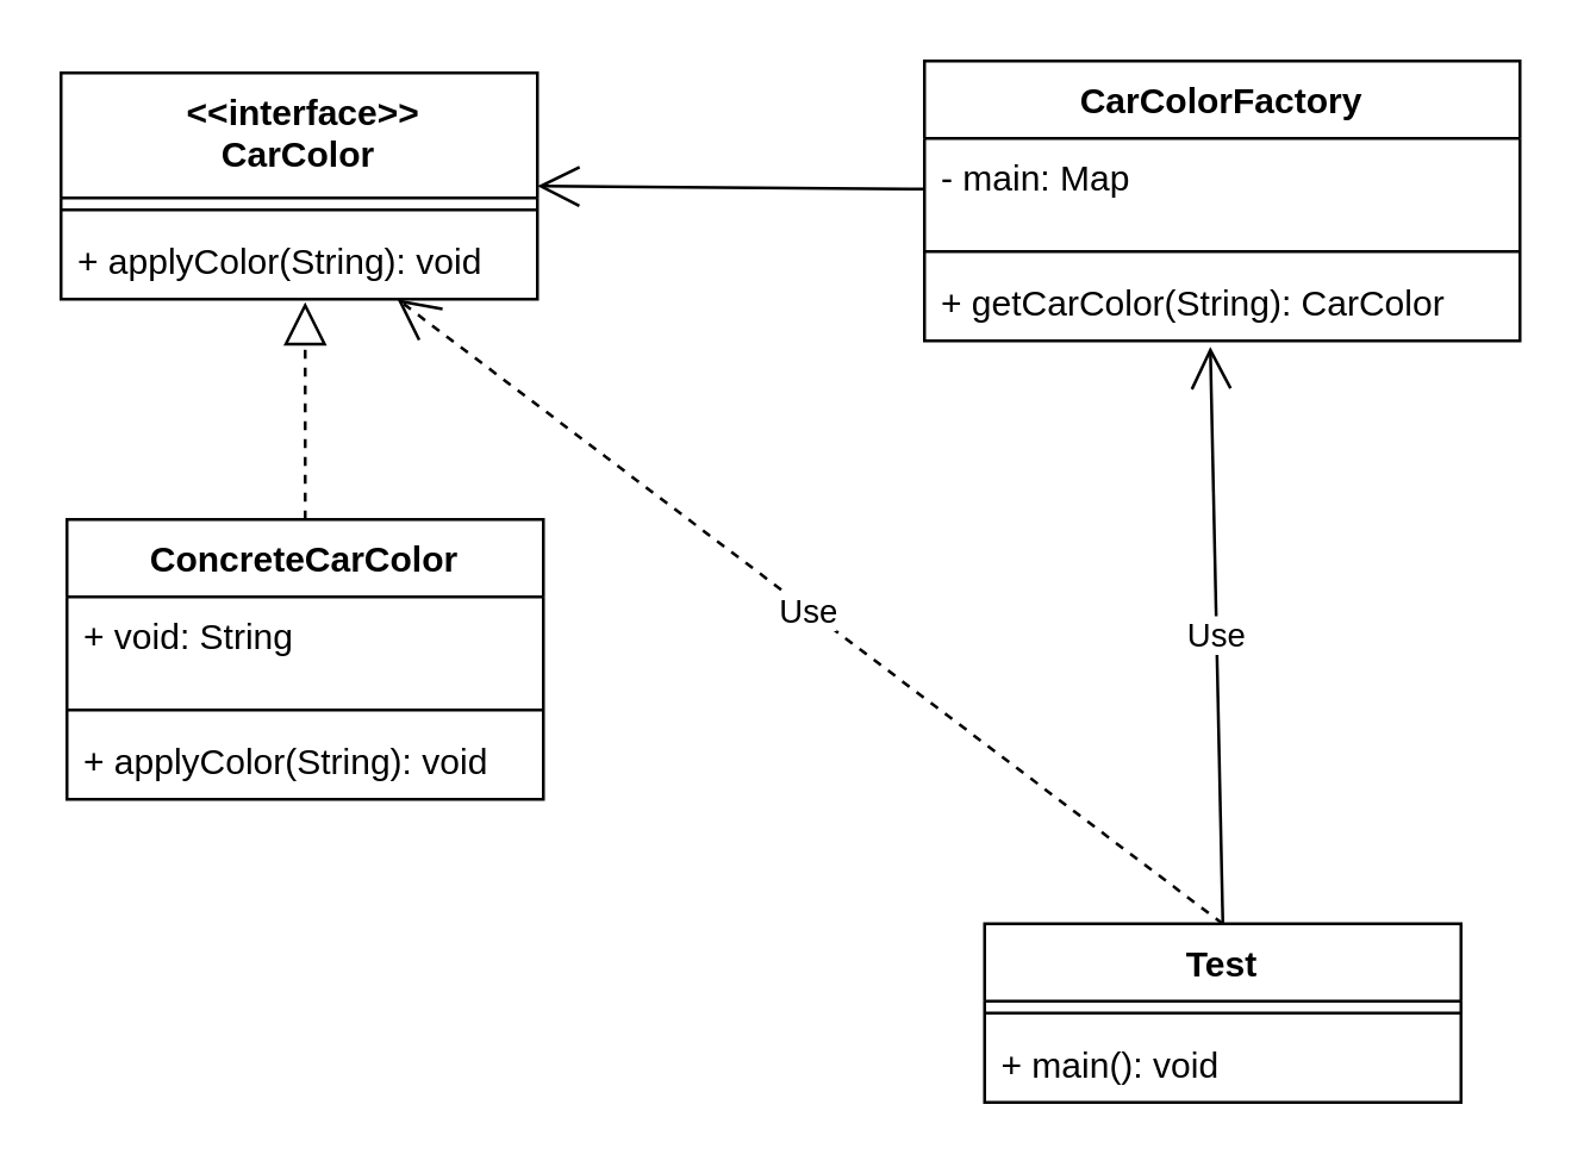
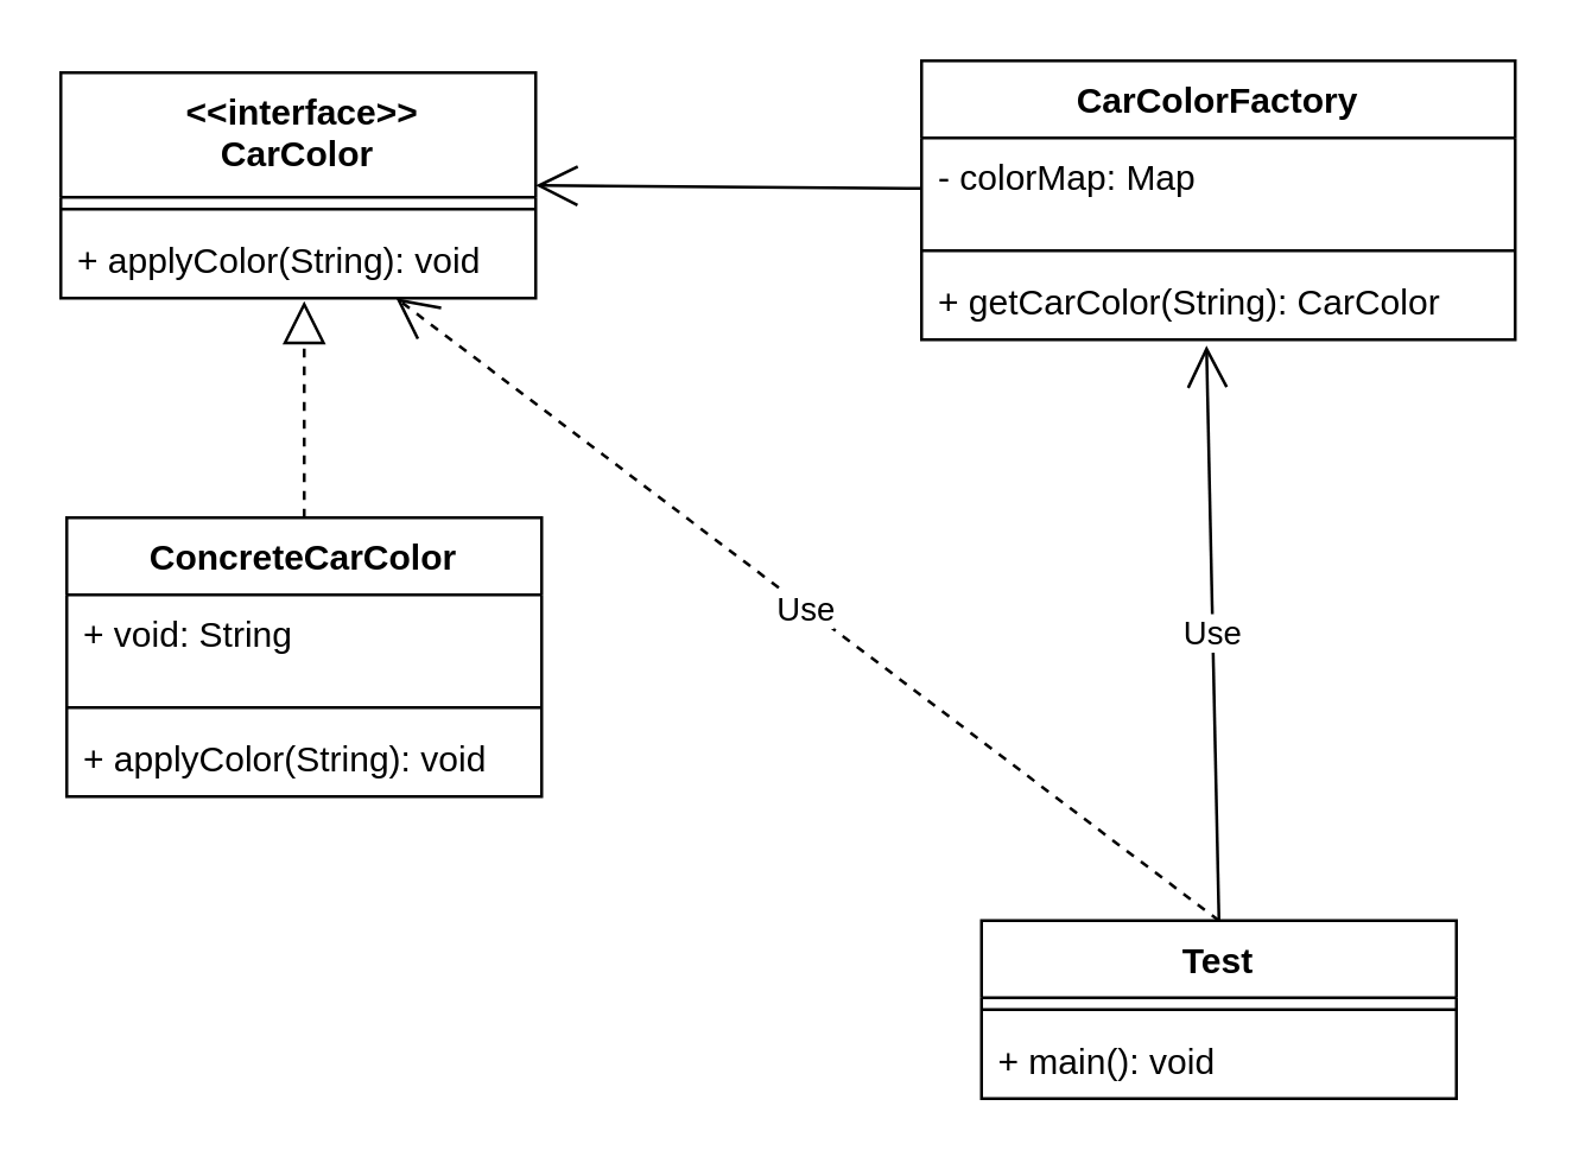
  <mxCell id="0" />
  <mxCell id="1" parent="0" />
  <mxCell id="2" value=" &lt;&lt;interface&gt;&gt;&#10;CarColor" style="swimlane;fontStyle=1;align=center;verticalAlign=top;childLayout=stackLayout;horizontal=1;startSize=42;horizontalStack=0;resizeParent=1;resizeParentMax=0;resizeLast=0;collapsible=1;marginBottom=0;" vertex="1" parent="1"><mxGeometry x="20" y="24" width="160" height="76" as="geometry" /></mxCell>
  <mxCell id="3" value="" style="line;strokeWidth=1;fillColor=none;align=left;verticalAlign=middle;spacingTop=-1;spacingLeft=3;spacingRight=3;rotatable=0;labelPosition=right;points=[];portConstraint=eastwest;" vertex="1" parent="2"><mxGeometry y="42" width="160" height="8" as="geometry" /></mxCell>
  <mxCell id="4" value="+ applyColor(String): void" style="text;strokeColor=none;fillColor=none;align=left;verticalAlign=top;spacingLeft=4;spacingRight=4;overflow=hidden;rotatable=0;points=[[0,0.5],[1,0.5]];portConstraint=eastwest;" vertex="1" parent="2"><mxGeometry y="50" width="160" height="26" as="geometry" /></mxCell>
  <mxCell id="5" value="ConcreteCarColor" style="swimlane;fontStyle=1;align=center;verticalAlign=top;childLayout=stackLayout;horizontal=1;startSize=26;horizontalStack=0;resizeParent=1;resizeParentMax=0;resizeLast=0;collapsible=1;marginBottom=0;" vertex="1" parent="1"><mxGeometry x="22" y="174" width="160" height="94" as="geometry" /></mxCell>
  <mxCell id="6" value="+ void: String" style="text;strokeColor=none;fillColor=none;align=left;verticalAlign=top;spacingLeft=4;spacingRight=4;overflow=hidden;rotatable=0;points=[[0,0.5],[1,0.5]];portConstraint=eastwest;" vertex="1" parent="5"><mxGeometry y="26" width="160" height="34" as="geometry" /></mxCell>
  <mxCell id="7" value="" style="line;strokeWidth=1;fillColor=none;align=left;verticalAlign=middle;spacingTop=-1;spacingLeft=3;spacingRight=3;rotatable=0;labelPosition=right;points=[];portConstraint=eastwest;" vertex="1" parent="5"><mxGeometry y="60" width="160" height="8" as="geometry" /></mxCell>
  <mxCell id="8" value="+ applyColor(String): void" style="text;strokeColor=none;fillColor=none;align=left;verticalAlign=top;spacingLeft=4;spacingRight=4;overflow=hidden;rotatable=0;points=[[0,0.5],[1,0.5]];portConstraint=eastwest;" vertex="1" parent="5"><mxGeometry y="68" width="160" height="26" as="geometry" /></mxCell>
  <mxCell id="9" value="" style="endArrow=block;dashed=1;endFill=0;endSize=12;html=1;exitX=0.5;exitY=0;exitDx=0;exitDy=0;" edge="1" parent="1" source="5"><mxGeometry width="160" relative="1" as="geometry"><mxPoint x="-90" y="294" as="sourcePoint" /><mxPoint x="102" y="101" as="targetPoint" /></mxGeometry></mxCell>
  <mxCell id="10" value="CarColorFactory" style="swimlane;fontStyle=1;align=center;verticalAlign=top;childLayout=stackLayout;horizontal=1;startSize=26;horizontalStack=0;resizeParent=1;resizeParentMax=0;resizeLast=0;collapsible=1;marginBottom=0;" vertex="1" parent="1"><mxGeometry x="310" y="20" width="200" height="94" as="geometry" /></mxCell>
- <mxCell id="11" value="- main: Map" style="text;strokeColor=none;fillColor=none;align=left;verticalAlign=top;spacingLeft=4;spacingRight=4;overflow=hidden;rotatable=0;points=[[0,0.5],[1,0.5]];portConstraint=eastwest;" vertex="1" parent="10"><mxGeometry y="26" width="200" height="34" as="geometry" /></mxCell>
+ <mxCell id="11" value="- colorMap: Map" style="text;strokeColor=none;fillColor=none;align=left;verticalAlign=top;spacingLeft=4;spacingRight=4;overflow=hidden;rotatable=0;points=[[0,0.5],[1,0.5]];portConstraint=eastwest;" vertex="1" parent="10"><mxGeometry y="26" width="200" height="34" as="geometry" /></mxCell>
  <mxCell id="12" value="" style="line;strokeWidth=1;fillColor=none;align=left;verticalAlign=middle;spacingTop=-1;spacingLeft=3;spacingRight=3;rotatable=0;labelPosition=right;points=[];portConstraint=eastwest;" vertex="1" parent="10"><mxGeometry y="60" width="200" height="8" as="geometry" /></mxCell>
  <mxCell id="13" value="+ getCarColor(String): CarColor" style="text;strokeColor=none;fillColor=none;align=left;verticalAlign=top;spacingLeft=4;spacingRight=4;overflow=hidden;rotatable=0;points=[[0,0.5],[1,0.5]];portConstraint=eastwest;" vertex="1" parent="10"><mxGeometry y="68" width="200" height="26" as="geometry" /></mxCell>
  <mxCell id="14" value="" style="endArrow=open;endFill=1;endSize=12;html=1;rounded=0;entryX=1;entryY=0.5;entryDx=0;entryDy=0;exitX=0;exitY=0.5;exitDx=0;exitDy=0;" edge="1" parent="1" source="11" target="2"><mxGeometry width="160" relative="1" as="geometry"><mxPoint x="130" y="324" as="sourcePoint" /><mxPoint x="290" y="324" as="targetPoint" /></mxGeometry></mxCell>
  <mxCell id="15" value="Test" style="swimlane;fontStyle=1;align=center;verticalAlign=top;childLayout=stackLayout;horizontal=1;startSize=26;horizontalStack=0;resizeParent=1;resizeParentMax=0;resizeLast=0;collapsible=1;marginBottom=0;" vertex="1" parent="1"><mxGeometry x="330.2" y="309.82" width="160" height="60" as="geometry" /></mxCell>
  <mxCell id="16" value="" style="line;strokeWidth=1;fillColor=none;align=left;verticalAlign=middle;spacingTop=-1;spacingLeft=3;spacingRight=3;rotatable=0;labelPosition=right;points=[];portConstraint=eastwest;" vertex="1" parent="15"><mxGeometry y="26" width="160" height="8" as="geometry" /></mxCell>
  <mxCell id="17" value="+ main(): void" style="text;strokeColor=none;fillColor=none;align=left;verticalAlign=top;spacingLeft=4;spacingRight=4;overflow=hidden;rotatable=0;points=[[0,0.5],[1,0.5]];portConstraint=eastwest;" vertex="1" parent="15"><mxGeometry y="34" width="160" height="26" as="geometry" /></mxCell>
  <mxCell id="18" value="Use" style="endArrow=open;endSize=12;dashed=0;html=1;entryX=0.48;entryY=1.077;entryDx=0;entryDy=0;exitX=0.5;exitY=0;exitDx=0;exitDy=0;entryPerimeter=0;" edge="1" parent="1" source="15" target="13"><mxGeometry width="160" relative="1" as="geometry"><mxPoint x="337.2" y="537.82" as="sourcePoint" /><mxPoint x="270" y="-115.998" as="targetPoint" /></mxGeometry></mxCell>
  <mxCell id="19" value="Use" style="endArrow=open;endSize=12;dashed=1;html=1;entryX=0.706;entryY=1;entryDx=0;entryDy=0;exitX=0.5;exitY=0;exitDx=0;exitDy=0;entryPerimeter=0;" edge="1" parent="1" source="15" target="4"><mxGeometry width="160" relative="1" as="geometry"><mxPoint x="420.2" y="319.82" as="sourcePoint" /><mxPoint x="416" y="126.002" as="targetPoint" /></mxGeometry></mxCell>
